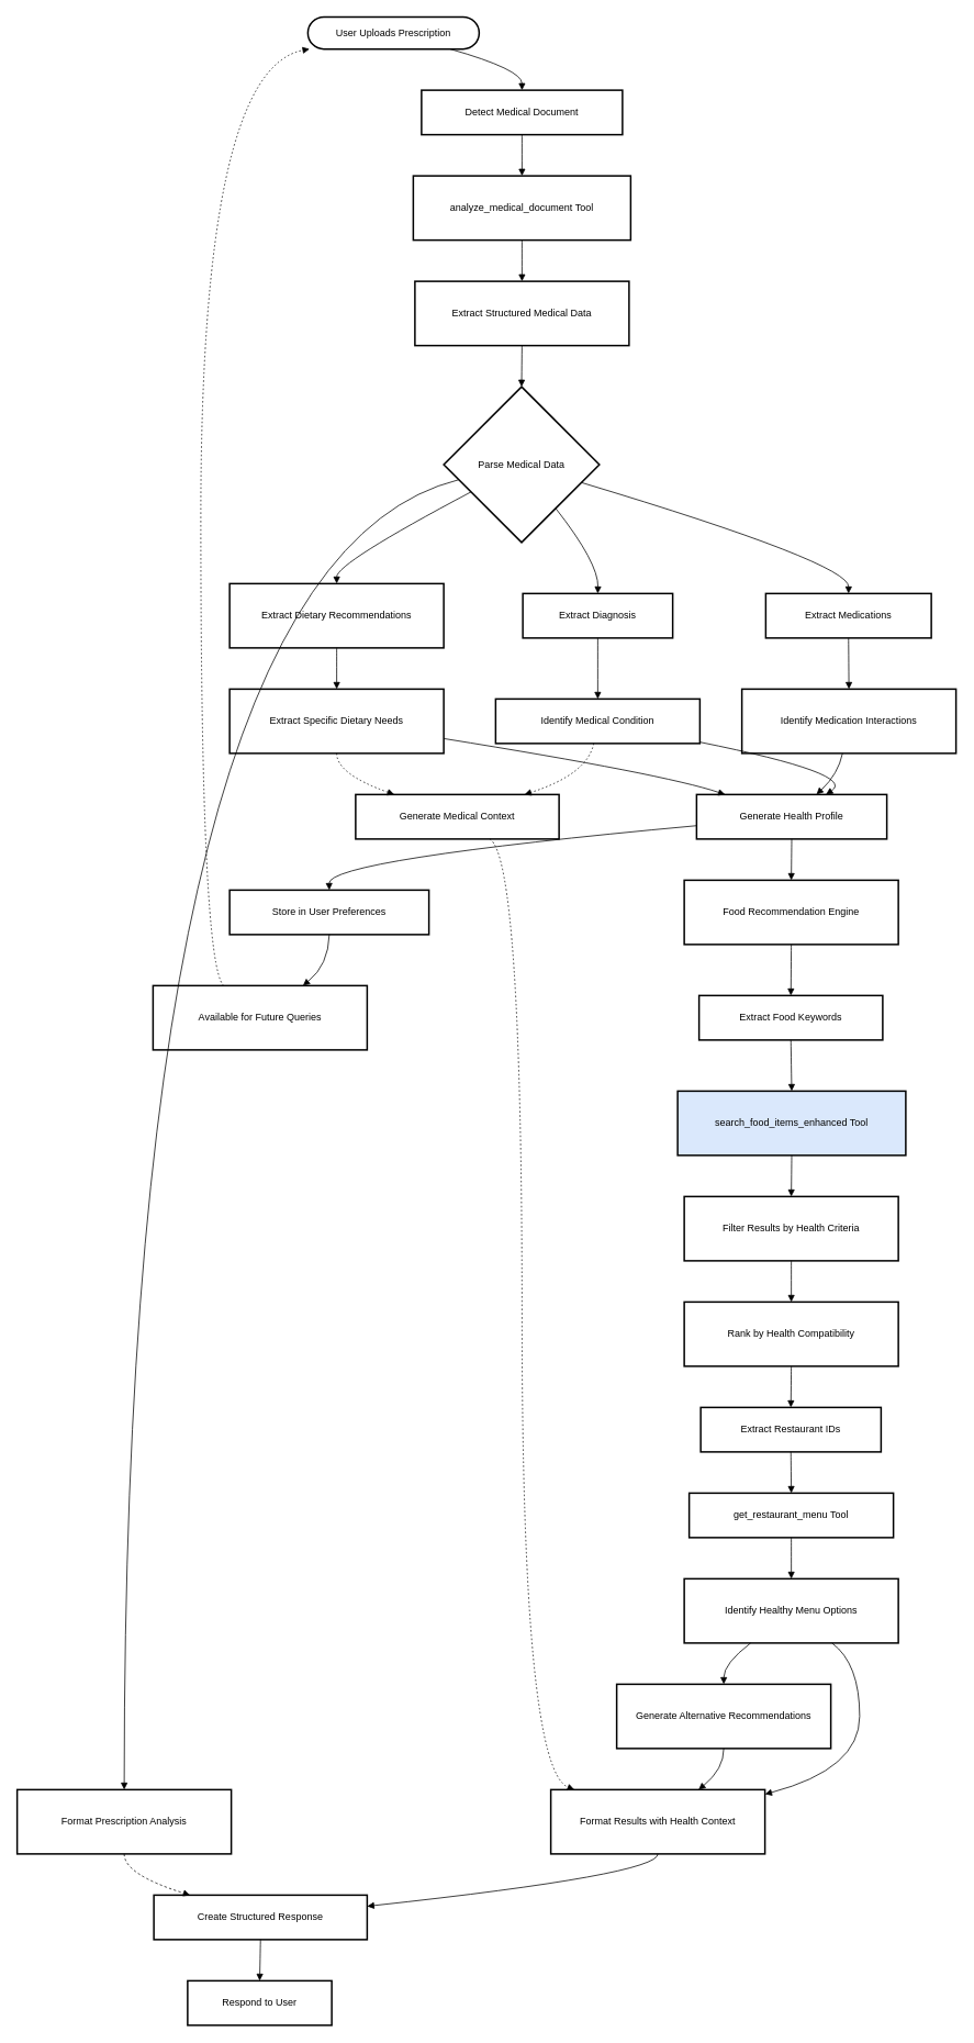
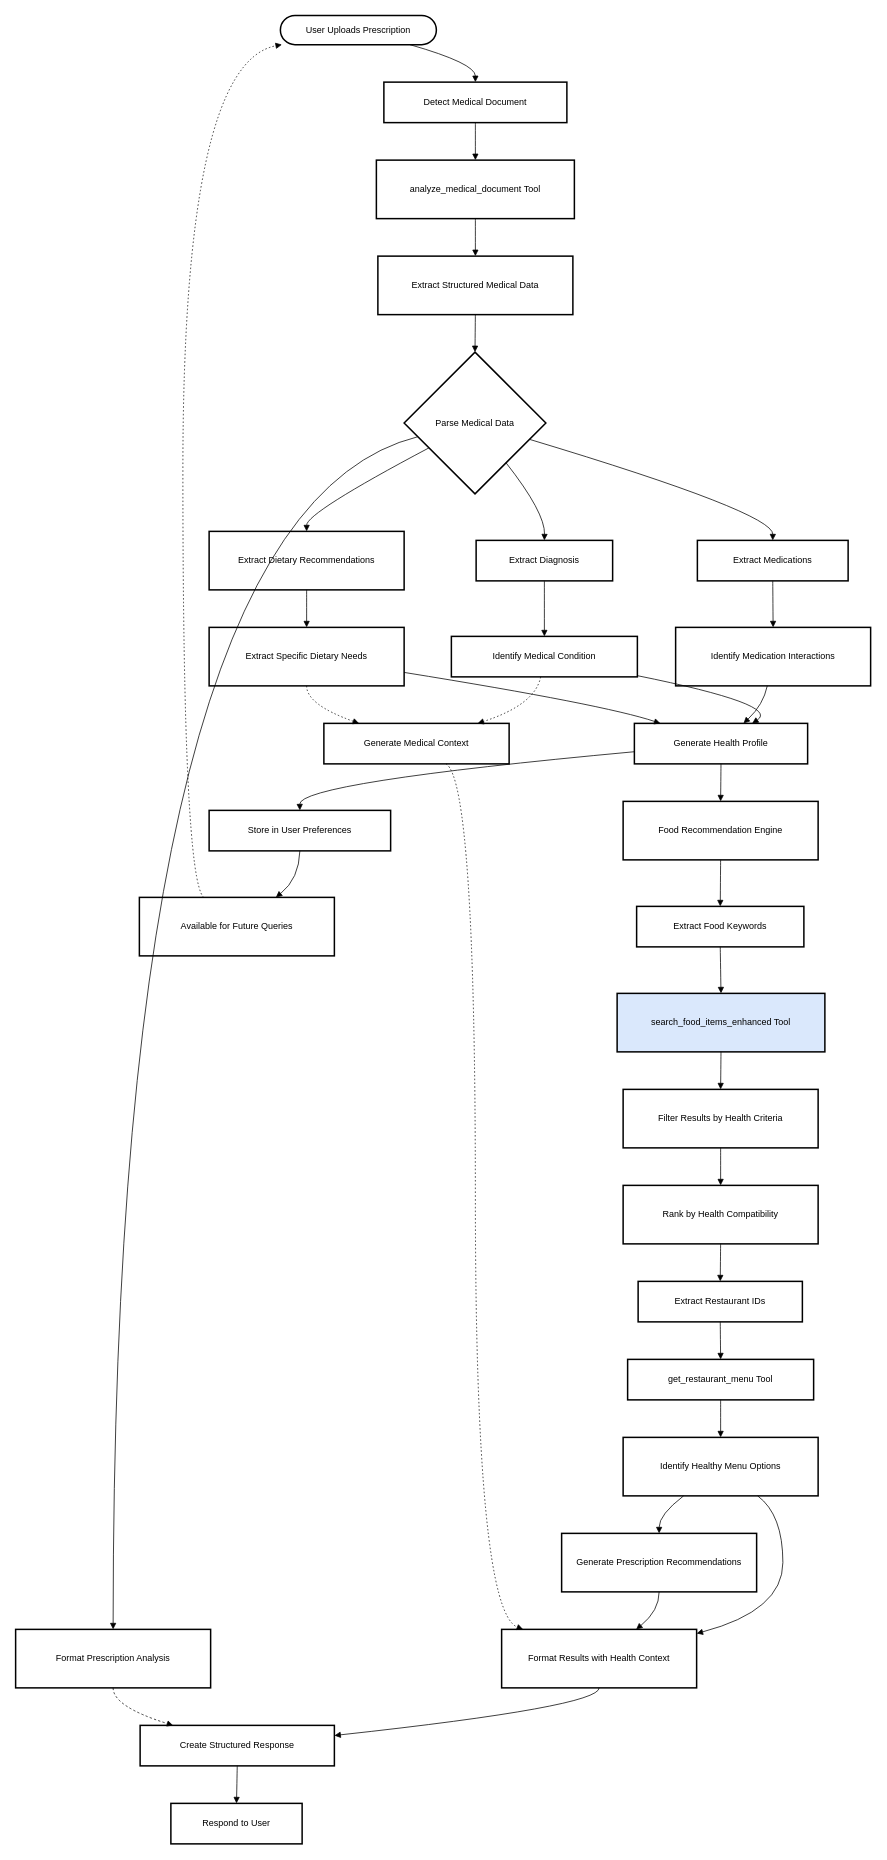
  <mxCell id="0" />
  <mxCell id="1" parent="0" />
  <mxCell id="2" value="User Uploads Prescription" style="rounded=1;whiteSpace=wrap;arcSize=50;strokeWidth=2;" vertex="1" parent="1"><mxGeometry x="373" y="20" width="208" height="39" as="geometry" /></mxCell>
  <mxCell id="3" value="Detect Medical Document" style="whiteSpace=wrap;strokeWidth=2;" vertex="1" parent="1"><mxGeometry x="511" y="109" width="244" height="54" as="geometry" /></mxCell>
  <mxCell id="4" value="analyze_medical_document Tool" style="whiteSpace=wrap;strokeWidth=2;" vertex="1" parent="1"><mxGeometry x="501" y="213" width="264" height="78" as="geometry" /></mxCell>
  <mxCell id="5" value="Extract Structured Medical Data" style="whiteSpace=wrap;strokeWidth=2;" vertex="1" parent="1"><mxGeometry x="503" y="341" width="260" height="78" as="geometry" /></mxCell>
  <mxCell id="6" value="Parse Medical Data" style="rhombus;strokeWidth=2;whiteSpace=wrap;" vertex="1" parent="1"><mxGeometry x="538" y="469" width="189" height="189" as="geometry" /></mxCell>
  <mxCell id="7" value="Extract Diagnosis" style="whiteSpace=wrap;strokeWidth=2;" vertex="1" parent="1"><mxGeometry x="634" y="720" width="182" height="54" as="geometry" /></mxCell>
  <mxCell id="8" value="Extract Medications" style="whiteSpace=wrap;strokeWidth=2;" vertex="1" parent="1"><mxGeometry x="929" y="720" width="201" height="54" as="geometry" /></mxCell>
  <mxCell id="9" value="Extract Dietary Recommendations" style="whiteSpace=wrap;strokeWidth=2;" vertex="1" parent="1"><mxGeometry x="278" y="708" width="260" height="78" as="geometry" /></mxCell>
  <mxCell id="10" value="Identify Medical Condition" style="whiteSpace=wrap;strokeWidth=2;" vertex="1" parent="1"><mxGeometry x="601" y="848" width="248" height="54" as="geometry" /></mxCell>
  <mxCell id="11" value="Identify Medication Interactions" style="whiteSpace=wrap;strokeWidth=2;" vertex="1" parent="1"><mxGeometry x="900" y="836" width="260" height="78" as="geometry" /></mxCell>
  <mxCell id="12" value="Extract Specific Dietary Needs" style="whiteSpace=wrap;strokeWidth=2;" vertex="1" parent="1"><mxGeometry x="278" y="836" width="260" height="78" as="geometry" /></mxCell>
  <mxCell id="13" value="Generate Health Profile" style="whiteSpace=wrap;strokeWidth=2;" vertex="1" parent="1"><mxGeometry x="845" y="964" width="231" height="54" as="geometry" /></mxCell>
  <mxCell id="14" value="Store in User Preferences" style="whiteSpace=wrap;strokeWidth=2;" vertex="1" parent="1"><mxGeometry x="278" y="1080" width="242" height="54" as="geometry" /></mxCell>
  <mxCell id="15" value="Food Recommendation Engine" style="whiteSpace=wrap;strokeWidth=2;" vertex="1" parent="1"><mxGeometry x="830" y="1068" width="260" height="78" as="geometry" /></mxCell>
  <mxCell id="16" value="Extract Food Keywords" style="whiteSpace=wrap;strokeWidth=2;" vertex="1" parent="1"><mxGeometry x="848" y="1208" width="223" height="54" as="geometry" /></mxCell>
  <mxCell id="17" value="search_food_items_enhanced Tool" style="whiteSpace=wrap;strokeWidth=2;fillColor=#dae8fc;" vertex="1" parent="1"><mxGeometry x="822" y="1324" width="277" height="78" as="geometry" /></mxCell>
  <mxCell id="18" value="Filter Results by Health Criteria" style="whiteSpace=wrap;strokeWidth=2;" vertex="1" parent="1"><mxGeometry x="830" y="1452" width="260" height="78" as="geometry" /></mxCell>
  <mxCell id="19" value="Rank by Health Compatibility" style="whiteSpace=wrap;strokeWidth=2;" vertex="1" parent="1"><mxGeometry x="830" y="1580" width="260" height="78" as="geometry" /></mxCell>
  <mxCell id="20" value="Extract Restaurant IDs" style="whiteSpace=wrap;strokeWidth=2;" vertex="1" parent="1"><mxGeometry x="850" y="1708" width="219" height="54" as="geometry" /></mxCell>
  <mxCell id="21" value="get_restaurant_menu Tool" style="whiteSpace=wrap;strokeWidth=2;" vertex="1" parent="1"><mxGeometry x="836" y="1812" width="248" height="54" as="geometry" /></mxCell>
  <mxCell id="22" value="Identify Healthy Menu Options" style="whiteSpace=wrap;strokeWidth=2;" vertex="1" parent="1"><mxGeometry x="830" y="1916" width="260" height="78" as="geometry" /></mxCell>
- <mxCell id="23" value="Generate Alternative Recommendations" style="whiteSpace=wrap;strokeWidth=2;" vertex="1" parent="1"><mxGeometry x="748" y="2044" width="260" height="78" as="geometry" /></mxCell>
+ <mxCell id="23" value="Generate Prescription Recommendations" style="whiteSpace=wrap;strokeWidth=2;" vertex="1" parent="1"><mxGeometry x="748" y="2044" width="260" height="78" as="geometry" /></mxCell>
  <mxCell id="24" value="Format Results with Health Context" style="whiteSpace=wrap;strokeWidth=2;" vertex="1" parent="1"><mxGeometry x="668" y="2172" width="260" height="78" as="geometry" /></mxCell>
  <mxCell id="25" value="Create Structured Response" style="whiteSpace=wrap;strokeWidth=2;" vertex="1" parent="1"><mxGeometry x="186" y="2300" width="259" height="54" as="geometry" /></mxCell>
  <mxCell id="26" value="Generate Medical Context" style="whiteSpace=wrap;strokeWidth=2;" vertex="1" parent="1"><mxGeometry x="431" y="964" width="247" height="54" as="geometry" /></mxCell>
  <mxCell id="27" value="Respond to User" style="whiteSpace=wrap;strokeWidth=2;" vertex="1" parent="1"><mxGeometry x="227" y="2404" width="175" height="54" as="geometry" /></mxCell>
  <mxCell id="28" value="Format Prescription Analysis" style="whiteSpace=wrap;strokeWidth=2;" vertex="1" parent="1"><mxGeometry x="20" y="2172" width="260" height="78" as="geometry" /></mxCell>
  <mxCell id="29" value="Available for Future Queries" style="whiteSpace=wrap;strokeWidth=2;" vertex="1" parent="1"><mxGeometry x="185" y="1196" width="260" height="78" as="geometry" /></mxCell>
  <mxCell id="30" value="" style="curved=1;startArrow=none;endArrow=block;exitX=0.83;exitY=1;entryX=0.5;entryY=0;rounded=0;" edge="1" parent="1" source="2" target="3"><mxGeometry relative="1" as="geometry"><Array as="points"><mxPoint x="633" y="84" /></Array></mxGeometry></mxCell>
  <mxCell id="31" value="" style="curved=1;startArrow=none;endArrow=block;exitX=0.5;exitY=1;entryX=0.5;entryY=0;rounded=0;" edge="1" parent="1" source="3" target="4"><mxGeometry relative="1" as="geometry"><Array as="points" /></mxGeometry></mxCell>
  <mxCell id="32" value="" style="curved=1;startArrow=none;endArrow=block;exitX=0.5;exitY=1;entryX=0.5;entryY=0;rounded=0;" edge="1" parent="1" source="4" target="5"><mxGeometry relative="1" as="geometry"><Array as="points" /></mxGeometry></mxCell>
  <mxCell id="33" value="" style="curved=1;startArrow=none;endArrow=block;exitX=0.5;exitY=1;entryX=0.5;entryY=0;rounded=0;" edge="1" parent="1" source="5" target="6"><mxGeometry relative="1" as="geometry"><Array as="points" /></mxGeometry></mxCell>
  <mxCell id="34" value="" style="curved=1;startArrow=none;endArrow=block;exitX=0.89;exitY=1;entryX=0.5;entryY=0;rounded=0;" edge="1" parent="1" source="6" target="7"><mxGeometry relative="1" as="geometry"><Array as="points"><mxPoint x="726" y="683" /></Array></mxGeometry></mxCell>
  <mxCell id="35" value="" style="curved=1;startArrow=none;endArrow=block;exitX=1;exitY=0.65;entryX=0.5;entryY=0;rounded=0;" edge="1" parent="1" source="6" target="8"><mxGeometry relative="1" as="geometry"><Array as="points"><mxPoint x="1030" y="683" /></Array></mxGeometry></mxCell>
  <mxCell id="36" value="" style="curved=1;startArrow=none;endArrow=block;exitX=0;exitY=0.77;entryX=0.5;entryY=0;rounded=0;" edge="1" parent="1" source="6" target="9"><mxGeometry relative="1" as="geometry"><Array as="points"><mxPoint x="408" y="683" /></Array></mxGeometry></mxCell>
  <mxCell id="37" value="" style="curved=1;startArrow=none;endArrow=block;exitX=0.5;exitY=1;entryX=0.5;entryY=0;rounded=0;" edge="1" parent="1" source="7" target="10"><mxGeometry relative="1" as="geometry"><Array as="points" /></mxGeometry></mxCell>
  <mxCell id="38" value="" style="curved=1;startArrow=none;endArrow=block;exitX=0.5;exitY=1;entryX=0.5;entryY=0;rounded=0;" edge="1" parent="1" source="8" target="11"><mxGeometry relative="1" as="geometry"><Array as="points" /></mxGeometry></mxCell>
  <mxCell id="39" value="" style="curved=1;startArrow=none;endArrow=block;exitX=0.5;exitY=1;entryX=0.5;entryY=0;rounded=0;" edge="1" parent="1" source="9" target="12"><mxGeometry relative="1" as="geometry"><Array as="points" /></mxGeometry></mxCell>
  <mxCell id="40" value="" style="curved=1;startArrow=none;endArrow=block;exitX=1;exitY=0.97;entryX=0.68;entryY=0;rounded=0;" edge="1" parent="1" source="10" target="13"><mxGeometry relative="1" as="geometry"><Array as="points"><mxPoint x="1040" y="939" /></Array></mxGeometry></mxCell>
  <mxCell id="41" value="" style="curved=1;startArrow=none;endArrow=block;exitX=0.47;exitY=1;entryX=0.63;entryY=0;rounded=0;" edge="1" parent="1" source="11" target="13"><mxGeometry relative="1" as="geometry"><Array as="points"><mxPoint x="1017" y="939" /></Array></mxGeometry></mxCell>
  <mxCell id="42" value="" style="curved=1;startArrow=none;endArrow=block;exitX=1;exitY=0.77;entryX=0.15;entryY=0;rounded=0;" edge="1" parent="1" source="12" target="13"><mxGeometry relative="1" as="geometry"><Array as="points"><mxPoint x="805" y="939" /></Array></mxGeometry></mxCell>
  <mxCell id="43" value="" style="curved=1;startArrow=none;endArrow=block;exitX=0;exitY=0.7;entryX=0.5;entryY=0;rounded=0;" edge="1" parent="1" source="13" target="14"><mxGeometry relative="1" as="geometry"><Array as="points"><mxPoint x="398" y="1043" /></Array></mxGeometry></mxCell>
  <mxCell id="44" value="" style="curved=1;startArrow=none;endArrow=block;exitX=0.5;exitY=1;entryX=0.5;entryY=0;rounded=0;" edge="1" parent="1" source="13" target="15"><mxGeometry relative="1" as="geometry"><Array as="points" /></mxGeometry></mxCell>
  <mxCell id="45" value="" style="curved=1;startArrow=none;endArrow=block;exitX=0.5;exitY=1;entryX=0.5;entryY=0;rounded=0;" edge="1" parent="1" source="15" target="16"><mxGeometry relative="1" as="geometry"><Array as="points" /></mxGeometry></mxCell>
  <mxCell id="46" value="" style="curved=1;startArrow=none;endArrow=block;exitX=0.5;exitY=1;entryX=0.5;entryY=0;rounded=0;" edge="1" parent="1" source="16" target="17"><mxGeometry relative="1" as="geometry"><Array as="points" /></mxGeometry></mxCell>
  <mxCell id="47" value="" style="curved=1;startArrow=none;endArrow=block;exitX=0.5;exitY=1;entryX=0.5;entryY=0;rounded=0;" edge="1" parent="1" source="17" target="18"><mxGeometry relative="1" as="geometry"><Array as="points" /></mxGeometry></mxCell>
  <mxCell id="48" value="" style="curved=1;startArrow=none;endArrow=block;exitX=0.5;exitY=1;entryX=0.5;entryY=0;rounded=0;" edge="1" parent="1" source="18" target="19"><mxGeometry relative="1" as="geometry"><Array as="points" /></mxGeometry></mxCell>
  <mxCell id="49" value="" style="curved=1;startArrow=none;endArrow=block;exitX=0.5;exitY=1;entryX=0.5;entryY=0;rounded=0;" edge="1" parent="1" source="19" target="20"><mxGeometry relative="1" as="geometry"><Array as="points" /></mxGeometry></mxCell>
  <mxCell id="50" value="" style="curved=1;startArrow=none;endArrow=block;exitX=0.5;exitY=1;entryX=0.5;entryY=0;rounded=0;" edge="1" parent="1" source="20" target="21"><mxGeometry relative="1" as="geometry"><Array as="points" /></mxGeometry></mxCell>
  <mxCell id="51" value="" style="curved=1;startArrow=none;endArrow=block;exitX=0.5;exitY=1;entryX=0.5;entryY=0;rounded=0;" edge="1" parent="1" source="21" target="22"><mxGeometry relative="1" as="geometry"><Array as="points" /></mxGeometry></mxCell>
  <mxCell id="52" value="" style="curved=1;startArrow=none;endArrow=block;exitX=0.31;exitY=1;entryX=0.5;entryY=0;rounded=0;" edge="1" parent="1" source="22" target="23"><mxGeometry relative="1" as="geometry"><Array as="points"><mxPoint x="878" y="2019" /></Array></mxGeometry></mxCell>
  <mxCell id="53" value="" style="curved=1;startArrow=none;endArrow=block;exitX=0.69;exitY=1;entryX=1;entryY=0.07;rounded=0;" edge="1" parent="1" source="22" target="24"><mxGeometry relative="1" as="geometry"><Array as="points"><mxPoint x="1043" y="2019" /><mxPoint x="1043" y="2147" /></Array></mxGeometry></mxCell>
  <mxCell id="54" value="" style="curved=1;startArrow=none;endArrow=block;exitX=0.5;exitY=1;entryX=0.69;entryY=0;rounded=0;" edge="1" parent="1" source="23" target="24"><mxGeometry relative="1" as="geometry"><Array as="points"><mxPoint x="878" y="2147" /></Array></mxGeometry></mxCell>
  <mxCell id="55" value="" style="curved=1;startArrow=none;endArrow=block;exitX=0.5;exitY=1;entryX=1;entryY=0.25;rounded=0;" edge="1" parent="1" source="24" target="25"><mxGeometry relative="1" as="geometry"><Array as="points"><mxPoint x="798" y="2275" /></Array></mxGeometry></mxCell>
  <mxCell id="56" value="" style="curved=1;dashed=1;dashPattern=2 3;startArrow=none;endArrow=block;exitX=0.48;exitY=1;entryX=0.83;entryY=0;rounded=0;" edge="1" parent="1" source="10" target="26"><mxGeometry relative="1" as="geometry"><Array as="points"><mxPoint x="713" y="939" /></Array></mxGeometry></mxCell>
  <mxCell id="57" value="" style="curved=1;dashed=1;dashPattern=2 3;startArrow=none;endArrow=block;exitX=0.5;exitY=1;entryX=0.19;entryY=0;rounded=0;" edge="1" parent="1" source="12" target="26"><mxGeometry relative="1" as="geometry"><Array as="points"><mxPoint x="408" y="939" /></Array></mxGeometry></mxCell>
  <mxCell id="58" value="" style="curved=1;dashed=1;dashPattern=2 3;startArrow=none;endArrow=block;exitX=0.66;exitY=1;entryX=0.11;entryY=0;rounded=0;" edge="1" parent="1" source="26" target="24"><mxGeometry relative="1" as="geometry"><Array as="points"><mxPoint x="633" y="1043" /><mxPoint x="633" y="2147" /></Array></mxGeometry></mxCell>
  <mxCell id="59" value="" style="curved=1;startArrow=none;endArrow=block;exitX=0.5;exitY=1;entryX=0.5;entryY=0;rounded=0;" edge="1" parent="1" source="25" target="27"><mxGeometry relative="1" as="geometry"><Array as="points" /></mxGeometry></mxCell>
  <mxCell id="60" value="" style="curved=1;startArrow=none;endArrow=block;exitX=0;exitY=0.62;entryX=0.5;entryY=0;rounded=0;" edge="1" parent="1" source="6" target="28"><mxGeometry relative="1" as="geometry"><Array as="points"><mxPoint x="150" y="683" /></Array></mxGeometry></mxCell>
  <mxCell id="61" value="" style="curved=1;startArrow=none;endArrow=block;exitX=0.5;exitY=1;entryX=0.17;entryY=0;rounded=0;dashed=1;" edge="1" parent="1" source="28" target="25"><mxGeometry relative="1" as="geometry"><Array as="points"><mxPoint x="150" y="2275" /></Array></mxGeometry></mxCell>
  <mxCell id="62" value="" style="curved=1;startArrow=none;endArrow=block;exitX=0.5;exitY=1;entryX=0.7;entryY=0;rounded=0;" edge="1" parent="1" source="14" target="29"><mxGeometry relative="1" as="geometry"><Array as="points"><mxPoint x="398" y="1171" /></Array></mxGeometry></mxCell>
  <mxCell id="63" value="" style="curved=1;dashed=1;dashPattern=2 3;startArrow=none;endArrow=block;exitX=0.33;exitY=0;entryX=0.01;entryY=1;rounded=0;" edge="1" parent="1" source="29" target="2"><mxGeometry relative="1" as="geometry"><Array as="points"><mxPoint x="243" y="1171" /><mxPoint x="243" y="84" /></Array></mxGeometry></mxCell>
